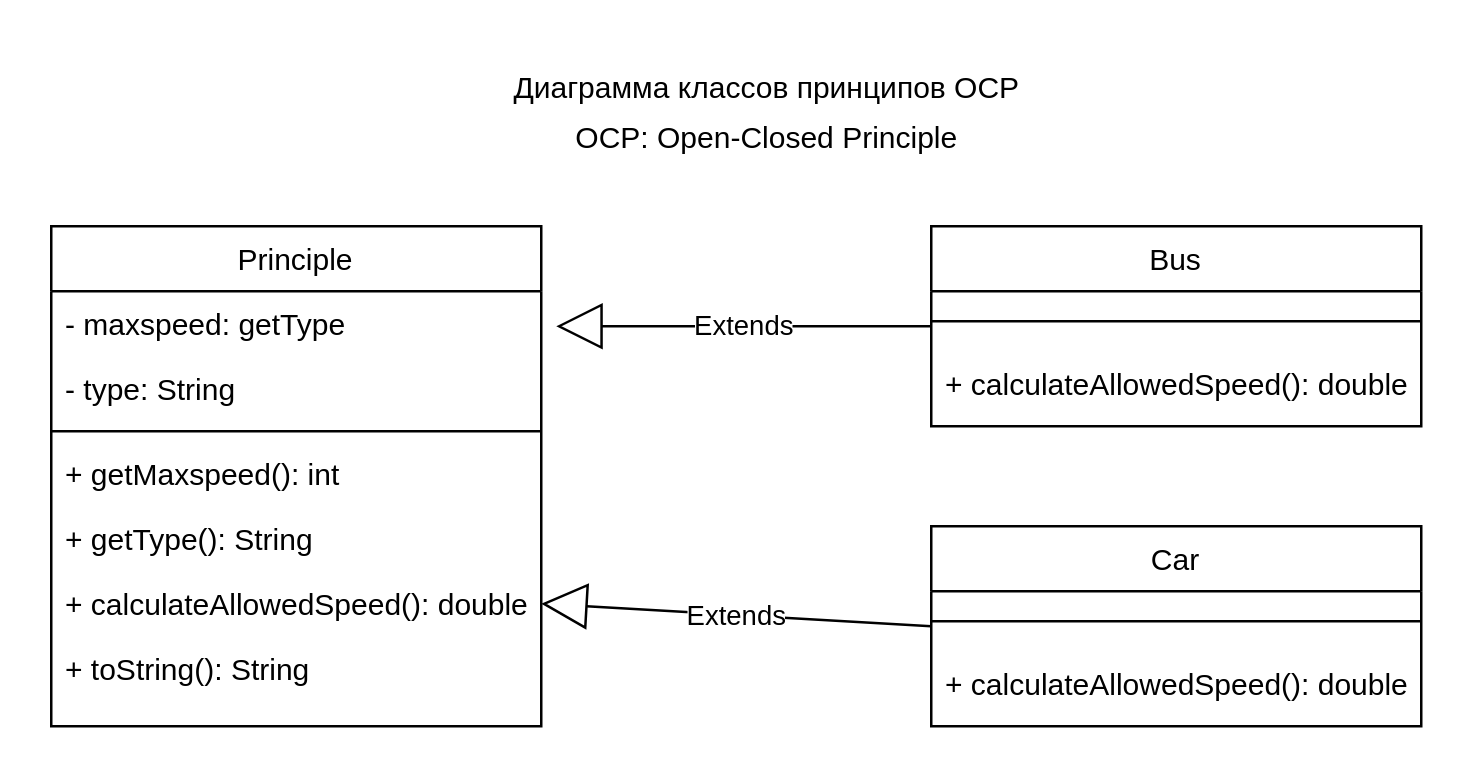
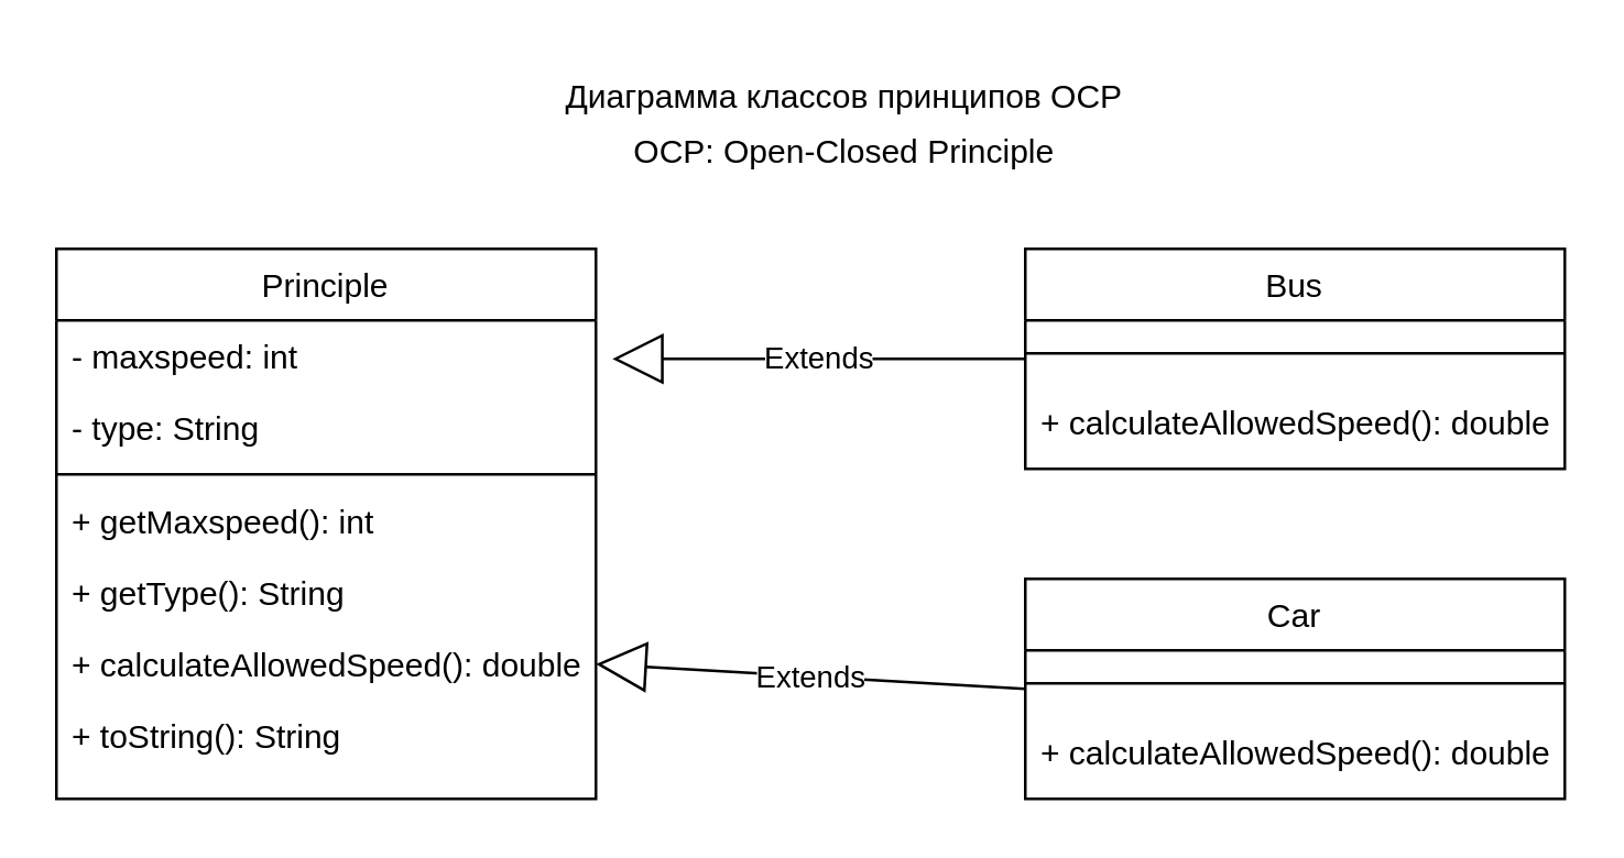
  <mxCell id="0" />
  <mxCell id="1" parent="0" />
  <mxCell id="2" value="Principle" style="swimlane;fontStyle=0;align=center;verticalAlign=top;childLayout=stackLayout;horizontal=1;startSize=26;horizontalStack=0;resizeParent=1;resizeLast=0;collapsible=1;marginBottom=0;rounded=0;shadow=0;strokeWidth=1;" parent="1" vertex="1"><mxGeometry x="20" y="90" width="196" height="200" as="geometry"><mxRectangle x="128" y="80" width="160" height="26" as="alternateBounds" /></mxGeometry></mxCell>
- <mxCell id="3" value="- maxspeed: getType" style="text;align=left;verticalAlign=top;spacingLeft=4;spacingRight=4;overflow=hidden;rotatable=0;points=[[0,0.5],[1,0.5]];portConstraint=eastwest;" parent="2" vertex="1"><mxGeometry y="26" width="196" height="26" as="geometry" /></mxCell>
+ <mxCell id="3" value="- maxspeed: int" style="text;align=left;verticalAlign=top;spacingLeft=4;spacingRight=4;overflow=hidden;rotatable=0;points=[[0,0.5],[1,0.5]];portConstraint=eastwest;" parent="2" vertex="1"><mxGeometry y="26" width="196" height="26" as="geometry" /></mxCell>
  <mxCell id="4" value="- type: String" style="text;align=left;verticalAlign=top;spacingLeft=4;spacingRight=4;overflow=hidden;rotatable=0;points=[[0,0.5],[1,0.5]];portConstraint=eastwest;rounded=0;shadow=0;html=0;" parent="2" vertex="1"><mxGeometry y="52" width="196" height="26" as="geometry" /></mxCell>
  <mxCell id="5" value="" style="line;html=1;strokeWidth=1;align=left;verticalAlign=middle;spacingTop=-1;spacingLeft=3;spacingRight=3;rotatable=0;labelPosition=right;points=[];portConstraint=eastwest;" parent="2" vertex="1"><mxGeometry y="78" width="196" height="8" as="geometry" /></mxCell>
  <mxCell id="6" value="+ getMaxspeed(): int" style="text;align=left;verticalAlign=top;spacingLeft=4;spacingRight=4;overflow=hidden;rotatable=0;points=[[0,0.5],[1,0.5]];portConstraint=eastwest;" parent="2" vertex="1"><mxGeometry y="86" width="196" height="26" as="geometry" /></mxCell>
  <mxCell id="7" value="+ getType(): String" style="text;align=left;verticalAlign=top;spacingLeft=4;spacingRight=4;overflow=hidden;rotatable=0;points=[[0,0.5],[1,0.5]];portConstraint=eastwest;" vertex="1" parent="2"><mxGeometry y="112" width="196" height="26" as="geometry" /></mxCell>
  <mxCell id="8" value="+ calculateAllowedSpeed(): double" style="text;align=left;verticalAlign=top;spacingLeft=4;spacingRight=4;overflow=hidden;rotatable=0;points=[[0,0.5],[1,0.5]];portConstraint=eastwest;" vertex="1" parent="2"><mxGeometry y="138" width="196" height="26" as="geometry" /></mxCell>
  <mxCell id="9" value="+ toString(): String" style="text;align=left;verticalAlign=top;spacingLeft=4;spacingRight=4;overflow=hidden;rotatable=0;points=[[0,0.5],[1,0.5]];portConstraint=eastwest;" parent="2" vertex="1"><mxGeometry y="164" width="196" height="26" as="geometry" /></mxCell>
  <mxCell id="10" value="Диаграмма классов принципов OCP" style="text;html=1;align=center;verticalAlign=middle;resizable=0;points=[];autosize=1;strokeColor=none;fillColor=none;" vertex="1" parent="1"><mxGeometry x="186" y="20" width="240" height="30" as="geometry" /></mxCell>
  <mxCell id="11" value="OCP: Open-Closed Principle" style="text;html=1;align=center;verticalAlign=middle;resizable=0;points=[];autosize=1;strokeColor=none;fillColor=none;" vertex="1" parent="1"><mxGeometry x="216" y="40" width="180" height="30" as="geometry" /></mxCell>
  <mxCell id="12" value="Bus" style="swimlane;fontStyle=0;align=center;verticalAlign=top;childLayout=stackLayout;horizontal=1;startSize=26;horizontalStack=0;resizeParent=1;resizeLast=0;collapsible=1;marginBottom=0;rounded=0;shadow=0;strokeWidth=1;" vertex="1" parent="1"><mxGeometry x="372" y="90" width="196" height="80" as="geometry"><mxRectangle x="128" y="80" width="160" height="26" as="alternateBounds" /></mxGeometry></mxCell>
  <mxCell id="13" value="" style="line;html=1;strokeWidth=1;align=left;verticalAlign=middle;spacingTop=-1;spacingLeft=3;spacingRight=3;rotatable=0;labelPosition=right;points=[];portConstraint=eastwest;" vertex="1" parent="12"><mxGeometry y="26" width="196" height="24" as="geometry" /></mxCell>
  <mxCell id="14" value="+ calculateAllowedSpeed(): double" style="text;align=left;verticalAlign=top;spacingLeft=4;spacingRight=4;overflow=hidden;rotatable=0;points=[[0,0.5],[1,0.5]];portConstraint=eastwest;" vertex="1" parent="12"><mxGeometry y="50" width="196" height="26" as="geometry" /></mxCell>
  <mxCell id="15" value="Car" style="swimlane;fontStyle=0;align=center;verticalAlign=top;childLayout=stackLayout;horizontal=1;startSize=26;horizontalStack=0;resizeParent=1;resizeLast=0;collapsible=1;marginBottom=0;rounded=0;shadow=0;strokeWidth=1;" vertex="1" parent="1"><mxGeometry x="372" y="210" width="196" height="80" as="geometry"><mxRectangle x="128" y="80" width="160" height="26" as="alternateBounds" /></mxGeometry></mxCell>
  <mxCell id="16" value="" style="line;html=1;strokeWidth=1;align=left;verticalAlign=middle;spacingTop=-1;spacingLeft=3;spacingRight=3;rotatable=0;labelPosition=right;points=[];portConstraint=eastwest;" vertex="1" parent="15"><mxGeometry y="26" width="196" height="24" as="geometry" /></mxCell>
  <mxCell id="17" value="+ calculateAllowedSpeed(): double" style="text;align=left;verticalAlign=top;spacingLeft=4;spacingRight=4;overflow=hidden;rotatable=0;points=[[0,0.5],[1,0.5]];portConstraint=eastwest;" vertex="1" parent="15"><mxGeometry y="50" width="196" height="26" as="geometry" /></mxCell>
  <mxCell id="18" value="Extends" style="endArrow=block;endSize=16;endFill=0;html=1;rounded=0;exitX=0;exitY=0.5;exitDx=0;exitDy=0;entryX=1;entryY=0.5;entryDx=0;entryDy=0;" edge="1" parent="1" source="15" target="8"><mxGeometry width="160" relative="1" as="geometry"><mxPoint x="222" y="150" as="sourcePoint" /><mxPoint x="222" y="180" as="targetPoint" /></mxGeometry></mxCell>
  <mxCell id="19" value="Extends" style="endArrow=block;endSize=16;endFill=0;html=1;rounded=0;exitX=0;exitY=0.5;exitDx=0;exitDy=0;" edge="1" parent="1" source="12"><mxGeometry width="160" relative="1" as="geometry"><mxPoint x="382" y="260" as="sourcePoint" /><mxPoint x="222" y="130" as="targetPoint" /></mxGeometry></mxCell>
